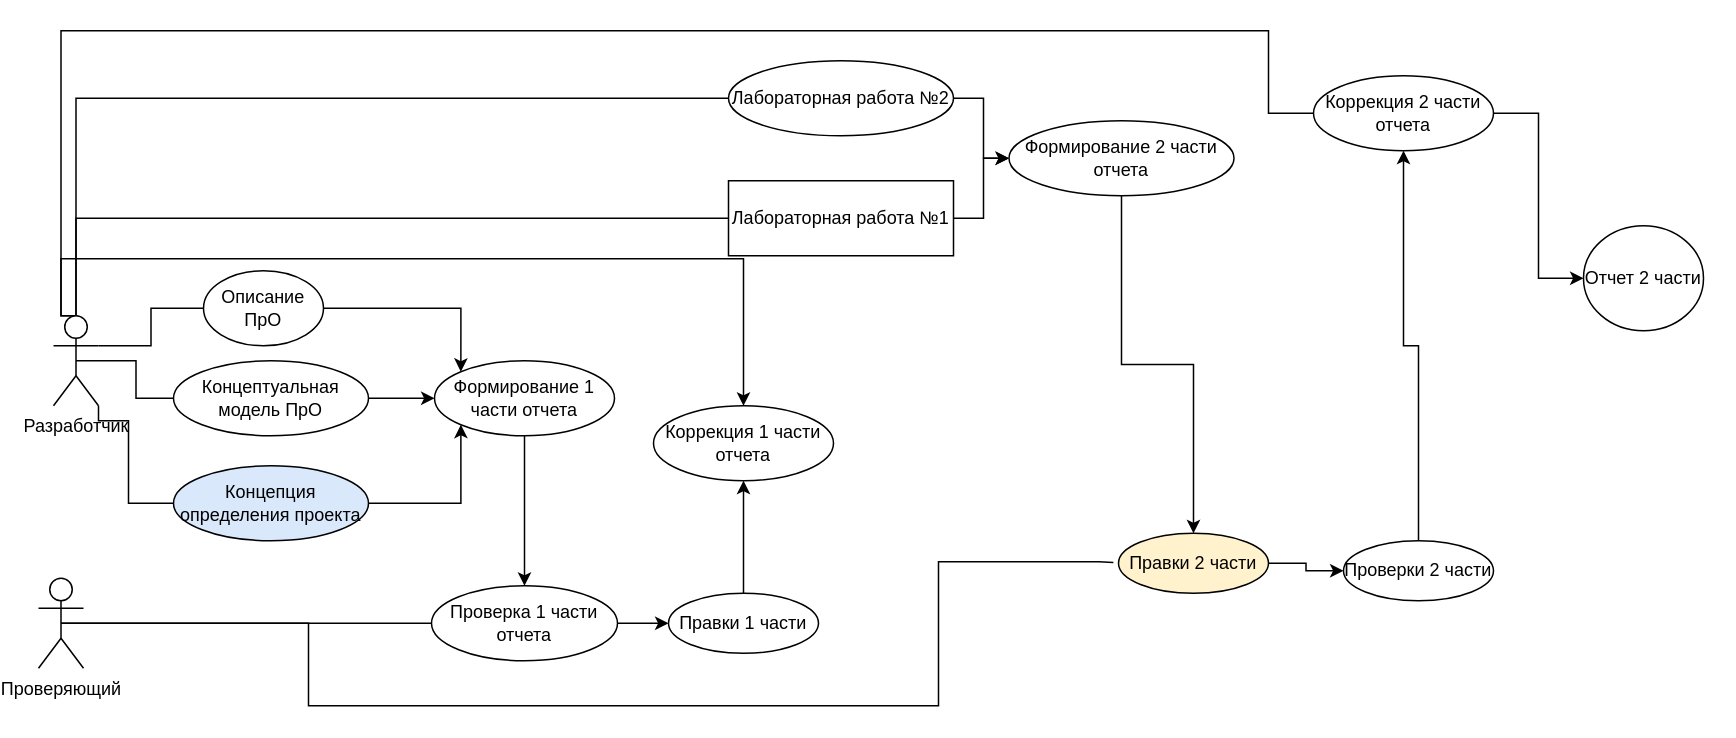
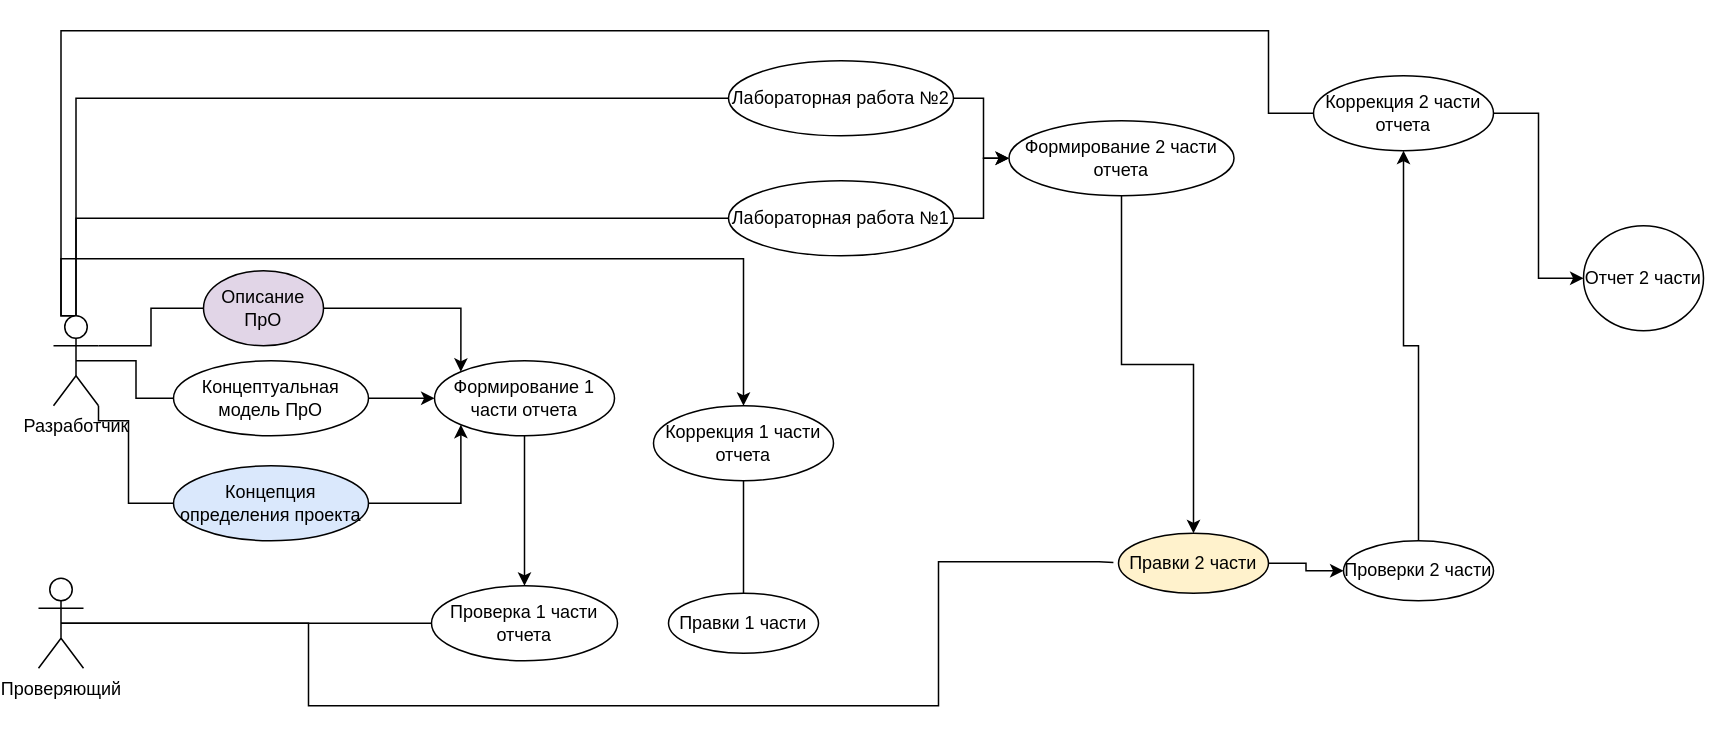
  <mxCell id="0" />
  <mxCell id="1" parent="0" />
  <mxCell id="2" style="edgeStyle=orthogonalEdgeStyle;rounded=0;orthogonalLoop=1;jettySize=auto;html=1;exitX=1;exitY=0.333;exitDx=0;exitDy=0;exitPerimeter=0;entryX=0;entryY=0.5;entryDx=0;entryDy=0;endArrow=none;endFill=0;" edge="1" parent="1" source="9" target="14"><mxGeometry relative="1" as="geometry" /></mxCell>
  <mxCell id="3" style="edgeStyle=orthogonalEdgeStyle;rounded=0;orthogonalLoop=1;jettySize=auto;html=1;exitX=0.5;exitY=0.5;exitDx=0;exitDy=0;exitPerimeter=0;entryX=0;entryY=0.5;entryDx=0;entryDy=0;endArrow=none;endFill=0;" edge="1" parent="1" source="9" target="16"><mxGeometry relative="1" as="geometry" /></mxCell>
  <mxCell id="4" style="edgeStyle=orthogonalEdgeStyle;rounded=0;orthogonalLoop=1;jettySize=auto;html=1;exitX=1;exitY=1;exitDx=0;exitDy=0;exitPerimeter=0;entryX=0;entryY=0.5;entryDx=0;entryDy=0;endArrow=none;endFill=0;" edge="1" parent="1" source="9" target="18"><mxGeometry relative="1" as="geometry"><Array as="points"><mxPoint x="80" y="280" /><mxPoint x="80" y="335" /></Array></mxGeometry></mxCell>
  <mxCell id="5" style="edgeStyle=orthogonalEdgeStyle;rounded=0;orthogonalLoop=1;jettySize=auto;html=1;exitX=0.5;exitY=0;exitDx=0;exitDy=0;exitPerimeter=0;entryX=0;entryY=0.5;entryDx=0;entryDy=0;endArrow=none;endFill=0;" edge="1" parent="1" source="9" target="27"><mxGeometry relative="1" as="geometry" /></mxCell>
  <mxCell id="6" style="edgeStyle=orthogonalEdgeStyle;rounded=0;orthogonalLoop=1;jettySize=auto;html=1;exitX=0.5;exitY=0;exitDx=0;exitDy=0;exitPerimeter=0;entryX=0;entryY=0.5;entryDx=0;entryDy=0;endArrow=none;endFill=0;" edge="1" parent="1" source="9" target="29"><mxGeometry relative="1" as="geometry" /></mxCell>
  <mxCell id="7" style="edgeStyle=orthogonalEdgeStyle;rounded=0;orthogonalLoop=1;jettySize=auto;html=1;exitX=0.5;exitY=0;exitDx=0;exitDy=0;exitPerimeter=0;entryX=0;entryY=0.5;entryDx=0;entryDy=0;endArrow=none;endFill=0;" edge="1" parent="1" source="9" target="35"><mxGeometry relative="1" as="geometry"><Array as="points"><mxPoint x="35" y="20" /><mxPoint x="840" y="20" /><mxPoint x="840" y="75" /></Array></mxGeometry></mxCell>
  <mxCell id="8" style="edgeStyle=orthogonalEdgeStyle;rounded=0;orthogonalLoop=1;jettySize=auto;html=1;exitX=0.5;exitY=0;exitDx=0;exitDy=0;exitPerimeter=0;entryX=0.5;entryY=0;entryDx=0;entryDy=0;" edge="1" parent="1" source="9" target="25"><mxGeometry relative="1" as="geometry"><Array as="points"><mxPoint x="35" y="172" /><mxPoint x="490" y="172" /></Array></mxGeometry></mxCell>
  <mxCell id="9" value="Разработчик" style="shape=umlActor;verticalLabelPosition=bottom;verticalAlign=top;html=1;" vertex="1" parent="1"><mxGeometry x="30" y="210" width="30" height="60" as="geometry" /></mxCell>
  <mxCell id="10" style="edgeStyle=orthogonalEdgeStyle;rounded=0;orthogonalLoop=1;jettySize=auto;html=1;exitX=0.5;exitY=0.5;exitDx=0;exitDy=0;exitPerimeter=0;entryX=0;entryY=0.5;entryDx=0;entryDy=0;endArrow=none;endFill=0;" edge="1" parent="1" source="12" target="22"><mxGeometry relative="1" as="geometry" /></mxCell>
  <mxCell id="11" style="edgeStyle=orthogonalEdgeStyle;rounded=0;orthogonalLoop=1;jettySize=auto;html=1;exitX=0.5;exitY=0.5;exitDx=0;exitDy=0;exitPerimeter=0;entryX=-0.034;entryY=0.487;entryDx=0;entryDy=0;entryPerimeter=0;endArrow=none;endFill=0;" edge="1" parent="1" source="12" target="33"><mxGeometry relative="1" as="geometry"><Array as="points"><mxPoint x="200" y="415" /><mxPoint x="200" y="470" /><mxPoint x="620" y="470" /><mxPoint x="620" y="374" /><mxPoint x="727" y="374" /></Array></mxGeometry></mxCell>
  <mxCell id="12" value="Проверяющий" style="shape=umlActor;verticalLabelPosition=bottom;verticalAlign=top;html=1;" vertex="1" parent="1"><mxGeometry x="20" y="385" width="30" height="60" as="geometry" /></mxCell>
  <mxCell id="13" style="edgeStyle=orthogonalEdgeStyle;rounded=0;orthogonalLoop=1;jettySize=auto;html=1;exitX=1;exitY=0.5;exitDx=0;exitDy=0;entryX=0;entryY=0;entryDx=0;entryDy=0;" edge="1" parent="1" source="14" target="20"><mxGeometry relative="1" as="geometry" /></mxCell>
- <mxCell id="14" value="Описание ПрО" style="ellipse;whiteSpace=wrap;html=1;" vertex="1" parent="1"><mxGeometry x="130" y="180" width="80" height="50" as="geometry" /></mxCell>
+ <mxCell id="14" value="Описание ПрО" style="ellipse;whiteSpace=wrap;html=1;fillColor=#e1d5e7;" vertex="1" parent="1"><mxGeometry x="130" y="180" width="80" height="50" as="geometry" /></mxCell>
  <mxCell id="15" style="edgeStyle=orthogonalEdgeStyle;rounded=0;orthogonalLoop=1;jettySize=auto;html=1;exitX=1;exitY=0.5;exitDx=0;exitDy=0;entryX=0;entryY=0.5;entryDx=0;entryDy=0;" edge="1" parent="1" source="16" target="20"><mxGeometry relative="1" as="geometry" /></mxCell>
  <mxCell id="16" value="Концептуальная модель ПрО" style="ellipse;whiteSpace=wrap;html=1;" vertex="1" parent="1"><mxGeometry x="110" y="240" width="130" height="50" as="geometry" /></mxCell>
  <mxCell id="17" style="edgeStyle=orthogonalEdgeStyle;rounded=0;orthogonalLoop=1;jettySize=auto;html=1;exitX=1;exitY=0.5;exitDx=0;exitDy=0;entryX=0;entryY=1;entryDx=0;entryDy=0;" edge="1" parent="1" source="18" target="20"><mxGeometry relative="1" as="geometry" /></mxCell>
  <mxCell id="18" value="Концепция определения проекта" style="ellipse;whiteSpace=wrap;html=1;fillColor=#dae8fc;" vertex="1" parent="1"><mxGeometry x="110" y="310" width="130" height="50" as="geometry" /></mxCell>
  <mxCell id="19" style="edgeStyle=orthogonalEdgeStyle;rounded=0;orthogonalLoop=1;jettySize=auto;html=1;exitX=0.5;exitY=1;exitDx=0;exitDy=0;entryX=0.5;entryY=0;entryDx=0;entryDy=0;" edge="1" parent="1" source="20" target="22"><mxGeometry relative="1" as="geometry" /></mxCell>
  <mxCell id="20" value="Формирование 1 части отчета" style="ellipse;whiteSpace=wrap;html=1;" vertex="1" parent="1"><mxGeometry x="284" y="240" width="120" height="50" as="geometry" /></mxCell>
- <mxCell id="21" style="edgeStyle=orthogonalEdgeStyle;rounded=0;orthogonalLoop=1;jettySize=auto;html=1;exitX=1;exitY=0.5;exitDx=0;exitDy=0;entryX=0;entryY=0.5;entryDx=0;entryDy=0;" edge="1" parent="1" source="22" target="24"><mxGeometry relative="1" as="geometry" /></mxCell>
  <mxCell id="22" value="Проверка 1 части отчета" style="ellipse;whiteSpace=wrap;html=1;" vertex="1" parent="1"><mxGeometry x="282" y="390" width="124" height="50" as="geometry" /></mxCell>
- <mxCell id="23" style="edgeStyle=orthogonalEdgeStyle;rounded=0;orthogonalLoop=1;jettySize=auto;html=1;exitX=0.5;exitY=0;exitDx=0;exitDy=0;entryX=0.5;entryY=1;entryDx=0;entryDy=0;" edge="1" parent="1" source="24" target="25"><mxGeometry relative="1" as="geometry" /></mxCell>
+ <mxCell id="23" style="edgeStyle=orthogonalEdgeStyle;rounded=0;orthogonalLoop=1;jettySize=auto;html=1;exitX=0.5;exitY=0;exitDx=0;exitDy=0;entryX=0.5;entryY=1;entryDx=0;entryDy=0;endArrow=none;" edge="1" parent="1" source="24" target="25"><mxGeometry relative="1" as="geometry" /></mxCell>
  <mxCell id="24" value="Правки 1 части" style="ellipse;whiteSpace=wrap;html=1;" vertex="1" parent="1"><mxGeometry x="440" y="395" width="100" height="40" as="geometry" /></mxCell>
  <mxCell id="25" value="Коррекция 1 части отчета" style="ellipse;whiteSpace=wrap;html=1;" vertex="1" parent="1"><mxGeometry x="430" y="270" width="120" height="50" as="geometry" /></mxCell>
  <mxCell id="26" style="edgeStyle=orthogonalEdgeStyle;rounded=0;orthogonalLoop=1;jettySize=auto;html=1;exitX=1;exitY=0.5;exitDx=0;exitDy=0;" edge="1" parent="1" source="27" target="31"><mxGeometry relative="1" as="geometry" /></mxCell>
  <mxCell id="27" value="Лабораторная работа №2" style="ellipse;whiteSpace=wrap;html=1;" vertex="1" parent="1"><mxGeometry x="480" y="40" width="150" height="50" as="geometry" /></mxCell>
  <mxCell id="28" style="edgeStyle=orthogonalEdgeStyle;rounded=0;orthogonalLoop=1;jettySize=auto;html=1;exitX=1;exitY=0.5;exitDx=0;exitDy=0;entryX=0;entryY=0.5;entryDx=0;entryDy=0;" edge="1" parent="1" source="29" target="31"><mxGeometry relative="1" as="geometry" /></mxCell>
- <mxCell id="29" value="Лабораторная работа №1" style="whiteSpace=wrap;html=1;rounded=0;" vertex="1" parent="1"><mxGeometry x="480" y="120" width="150" height="50" as="geometry" /></mxCell>
+ <mxCell id="29" value="Лабораторная работа №1" style="ellipse;whiteSpace=wrap;html=1;" vertex="1" parent="1"><mxGeometry x="480" y="120" width="150" height="50" as="geometry" /></mxCell>
  <mxCell id="30" style="edgeStyle=orthogonalEdgeStyle;rounded=0;orthogonalLoop=1;jettySize=auto;html=1;exitX=0.5;exitY=1;exitDx=0;exitDy=0;entryX=0.5;entryY=0;entryDx=0;entryDy=0;" edge="1" parent="1" source="31" target="33"><mxGeometry relative="1" as="geometry" /></mxCell>
  <mxCell id="31" value="Формирование 2 части отчета" style="ellipse;whiteSpace=wrap;html=1;" vertex="1" parent="1"><mxGeometry x="667" y="80" width="150" height="50" as="geometry" /></mxCell>
  <mxCell id="32" style="edgeStyle=orthogonalEdgeStyle;rounded=0;orthogonalLoop=1;jettySize=auto;html=1;exitX=1;exitY=0.5;exitDx=0;exitDy=0;entryX=0;entryY=0.5;entryDx=0;entryDy=0;" edge="1" parent="1" source="33" target="38"><mxGeometry relative="1" as="geometry" /></mxCell>
  <mxCell id="33" value="Правки 2 части" style="ellipse;whiteSpace=wrap;html=1;fillColor=#fff2cc;" vertex="1" parent="1"><mxGeometry x="740" y="355" width="100" height="40" as="geometry" /></mxCell>
  <mxCell id="34" style="edgeStyle=orthogonalEdgeStyle;rounded=0;orthogonalLoop=1;jettySize=auto;html=1;exitX=1;exitY=0.5;exitDx=0;exitDy=0;entryX=0;entryY=0.5;entryDx=0;entryDy=0;" edge="1" parent="1" source="35" target="36"><mxGeometry relative="1" as="geometry" /></mxCell>
  <mxCell id="35" value="Коррекция 2 части отчета" style="ellipse;whiteSpace=wrap;html=1;" vertex="1" parent="1"><mxGeometry x="870" y="50" width="120" height="50" as="geometry" /></mxCell>
  <mxCell id="36" value="Отчет 2 части" style="ellipse;whiteSpace=wrap;html=1;" vertex="1" parent="1"><mxGeometry x="1050" y="150" width="80" height="70" as="geometry" /></mxCell>
  <mxCell id="37" style="edgeStyle=orthogonalEdgeStyle;rounded=0;orthogonalLoop=1;jettySize=auto;html=1;exitX=0.5;exitY=0;exitDx=0;exitDy=0;entryX=0.5;entryY=1;entryDx=0;entryDy=0;" edge="1" parent="1" source="38" target="35"><mxGeometry relative="1" as="geometry" /></mxCell>
  <mxCell id="38" value="Проверки 2 части" style="ellipse;whiteSpace=wrap;html=1;" vertex="1" parent="1"><mxGeometry x="890" y="360" width="100" height="40" as="geometry" /></mxCell>
